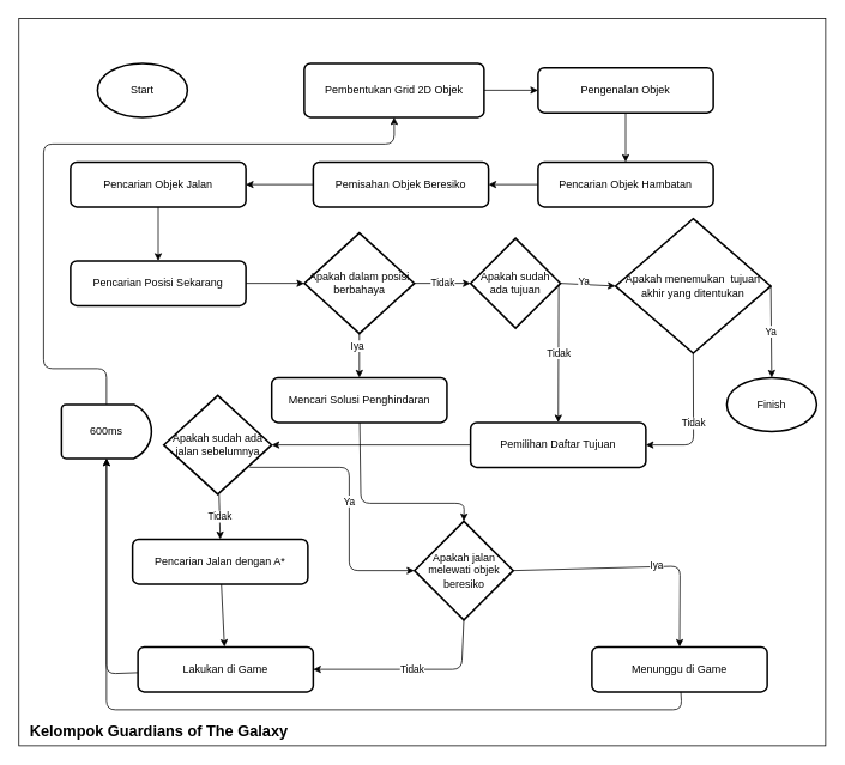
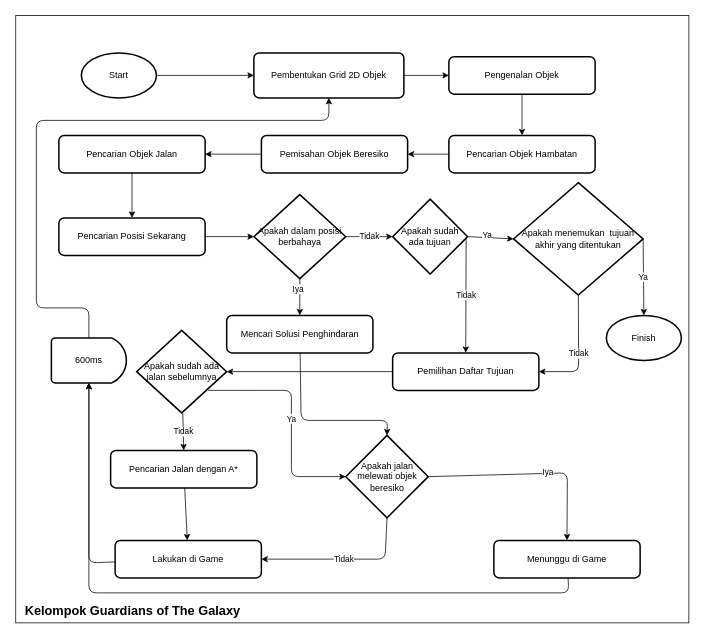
  <mxCell id="0" />
  <mxCell id="1" parent="0" />
  <mxCell id="2" value="" style="rounded=0;whiteSpace=wrap;html=1;" parent="1" vertex="1"><mxGeometry x="20.5" y="20" width="897.5" height="810" as="geometry" /></mxCell>
+ <mxCell id="3" style="edgeStyle=none;html=1;" parent="1" source="4" target="8" edge="1"><mxGeometry relative="1" as="geometry" /></mxCell>
  <mxCell id="4" value="Start" style="strokeWidth=2;html=1;shape=mxgraph.flowchart.start_1;whiteSpace=wrap;" parent="1" vertex="1"><mxGeometry x="108" y="70" width="100" height="60" as="geometry" /></mxCell>
  <mxCell id="5" style="edgeStyle=none;html=1;entryX=0.5;entryY=0;entryDx=0;entryDy=0;" edge="1" parent="1" source="6" target="18"><mxGeometry relative="1" as="geometry" /></mxCell>
  <mxCell id="6" value="Pengenalan Objek" style="rounded=1;whiteSpace=wrap;html=1;absoluteArcSize=1;arcSize=14;strokeWidth=2;" parent="1" vertex="1"><mxGeometry x="598" y="75" width="195" height="50" as="geometry" /></mxCell>
  <mxCell id="7" value="" style="edgeStyle=none;html=1;" parent="1" source="8" target="6" edge="1"><mxGeometry relative="1" as="geometry" /></mxCell>
  <mxCell id="8" value="Pembentukan Grid 2D Objek" style="rounded=1;whiteSpace=wrap;html=1;absoluteArcSize=1;arcSize=14;strokeWidth=2;" parent="1" vertex="1"><mxGeometry x="338" y="70" width="200" height="60" as="geometry" /></mxCell>
  <mxCell id="9" style="edgeStyle=none;html=1;exitX=0;exitY=0.5;exitDx=0;exitDy=0;entryX=1;entryY=0.5;entryDx=0;entryDy=0;entryPerimeter=0;" parent="1" source="10" target="29" edge="1"><mxGeometry relative="1" as="geometry" /></mxCell>
  <mxCell id="10" value="Pemilihan Daftar Tujuan" style="rounded=1;whiteSpace=wrap;html=1;absoluteArcSize=1;arcSize=14;strokeWidth=2;" parent="1" vertex="1"><mxGeometry x="523" y="470" width="195" height="50" as="geometry" /></mxCell>
  <mxCell id="11" value="" style="edgeStyle=none;html=1;entryX=0;entryY=0.5;entryDx=0;entryDy=0;entryPerimeter=0;" parent="1" source="12" target="46" edge="1"><mxGeometry relative="1" as="geometry"><mxPoint x="325.5" y="315" as="targetPoint" /></mxGeometry></mxCell>
  <mxCell id="12" value="Pencarian Posisi Sekarang" style="rounded=1;whiteSpace=wrap;html=1;absoluteArcSize=1;arcSize=14;strokeWidth=2;" parent="1" vertex="1"><mxGeometry x="78" y="290" width="195" height="50" as="geometry" /></mxCell>
  <mxCell id="13" value="Tidak" style="edgeStyle=none;html=1;entryX=0.5;entryY=0;entryDx=0;entryDy=0;" parent="1" target="10" edge="1"><mxGeometry relative="1" as="geometry"><mxPoint x="621" y="315" as="sourcePoint" /></mxGeometry></mxCell>
  <mxCell id="14" style="edgeStyle=none;html=1;exitX=1;exitY=0.5;exitDx=0;exitDy=0;exitPerimeter=0;entryX=0;entryY=0.5;entryDx=0;entryDy=0;entryPerimeter=0;" parent="1" source="16" target="37" edge="1"><mxGeometry relative="1" as="geometry"><mxPoint x="665" y="880" as="sourcePoint" /><mxPoint x="673" y="353" as="targetPoint" /></mxGeometry></mxCell>
  <mxCell id="15" value="Ya" style="edgeLabel;html=1;align=center;verticalAlign=middle;resizable=0;points=[];" parent="14" vertex="1" connectable="0"><mxGeometry x="-0.196" y="4" relative="1" as="geometry"><mxPoint as="offset" /></mxGeometry></mxCell>
  <mxCell id="16" value="Apakah sudah ada tujuan" style="strokeWidth=2;html=1;shape=mxgraph.flowchart.decision;whiteSpace=wrap;" parent="1" vertex="1"><mxGeometry x="523" y="265" width="100" height="100" as="geometry" /></mxCell>
  <mxCell id="17" style="edgeStyle=none;html=1;entryX=1;entryY=0.5;entryDx=0;entryDy=0;" parent="1" source="18" target="22" edge="1"><mxGeometry relative="1" as="geometry" /></mxCell>
  <mxCell id="18" value="&lt;span&gt;Pencarian Objek Hambatan&lt;/span&gt;" style="rounded=1;whiteSpace=wrap;html=1;absoluteArcSize=1;arcSize=14;strokeWidth=2;" parent="1" vertex="1"><mxGeometry x="598" y="180" width="195" height="50" as="geometry" /></mxCell>
  <mxCell id="19" value="" style="edgeStyle=none;html=1;" parent="1" source="20" target="26" edge="1"><mxGeometry relative="1" as="geometry" /></mxCell>
  <mxCell id="20" value="Pencarian Jalan dengan A*" style="rounded=1;whiteSpace=wrap;html=1;absoluteArcSize=1;arcSize=14;strokeWidth=2;" parent="1" vertex="1"><mxGeometry x="147" y="600" width="195" height="50" as="geometry" /></mxCell>
  <mxCell id="21" style="edgeStyle=none;html=1;entryX=1;entryY=0.5;entryDx=0;entryDy=0;" parent="1" source="22" target="24" edge="1"><mxGeometry relative="1" as="geometry" /></mxCell>
  <mxCell id="22" value="Pemisahan Objek Beresiko" style="rounded=1;whiteSpace=wrap;html=1;absoluteArcSize=1;arcSize=14;strokeWidth=2;" parent="1" vertex="1"><mxGeometry x="348" y="180" width="195" height="50" as="geometry" /></mxCell>
  <mxCell id="23" value="" style="edgeStyle=none;html=1;" parent="1" source="24" target="12" edge="1"><mxGeometry relative="1" as="geometry" /></mxCell>
  <mxCell id="24" value="&lt;span&gt;Pencarian Objek Jalan&lt;/span&gt;" style="rounded=1;whiteSpace=wrap;html=1;absoluteArcSize=1;arcSize=14;strokeWidth=2;" parent="1" vertex="1"><mxGeometry x="78" y="180" width="195" height="50" as="geometry" /></mxCell>
  <mxCell id="25" style="edgeStyle=none;html=1;entryX=0.5;entryY=1;entryDx=0;entryDy=0;entryPerimeter=0;" parent="1" source="26" target="42" edge="1"><mxGeometry relative="1" as="geometry"><Array as="points"><mxPoint x="118" y="750" /></Array></mxGeometry></mxCell>
  <mxCell id="26" value="Lakukan di Game" style="rounded=1;whiteSpace=wrap;html=1;absoluteArcSize=1;arcSize=14;strokeWidth=2;" parent="1" vertex="1"><mxGeometry x="153" y="720" width="195" height="50" as="geometry" /></mxCell>
  <mxCell id="27" value="Tidak" style="edgeStyle=none;html=1;entryX=0.5;entryY=0;entryDx=0;entryDy=0;" parent="1" source="29" target="20" edge="1"><mxGeometry relative="1" as="geometry" /></mxCell>
  <mxCell id="28" value="Ya" style="edgeStyle=none;html=1;exitX=0.794;exitY=0.727;exitDx=0;exitDy=0;exitPerimeter=0;entryX=0;entryY=0.5;entryDx=0;entryDy=0;entryPerimeter=0;" parent="1" source="29" target="33" edge="1"><mxGeometry relative="1" as="geometry"><Array as="points"><mxPoint x="388" y="520" /><mxPoint x="388" y="635" /></Array></mxGeometry></mxCell>
  <mxCell id="29" value="Apakah sudah ada jalan sebelumnya" style="strokeWidth=2;html=1;shape=mxgraph.flowchart.decision;whiteSpace=wrap;" parent="1" vertex="1"><mxGeometry x="181.75" y="440" width="120" height="110" as="geometry" /></mxCell>
  <mxCell id="30" value="Tidak" style="edgeStyle=none;html=1;exitX=0.5;exitY=1;exitDx=0;exitDy=0;exitPerimeter=0;entryX=1;entryY=0.5;entryDx=0;entryDy=0;" parent="1" source="33" target="26" edge="1"><mxGeometry relative="1" as="geometry"><mxPoint x="502.25" y="830" as="sourcePoint" /><mxPoint x="448.25" y="930" as="targetPoint" /><Array as="points"><mxPoint x="513" y="745" /></Array></mxGeometry></mxCell>
  <mxCell id="31" style="edgeStyle=none;html=1;exitX=1;exitY=0.5;exitDx=0;exitDy=0;exitPerimeter=0;entryX=0.5;entryY=0;entryDx=0;entryDy=0;" parent="1" source="33" target="40" edge="1"><mxGeometry relative="1" as="geometry"><Array as="points"><mxPoint x="756" y="630" /></Array><mxPoint x="428.25" y="1040" as="targetPoint" /></mxGeometry></mxCell>
  <mxCell id="32" value="Iya" style="edgeLabel;html=1;align=center;verticalAlign=middle;resizable=0;points=[];" parent="31" vertex="1" connectable="0"><mxGeometry x="0.153" y="2" relative="1" as="geometry"><mxPoint as="offset" /></mxGeometry></mxCell>
  <mxCell id="33" value="Apakah jalan melewati objek beresiko" style="strokeWidth=2;html=1;shape=mxgraph.flowchart.decision;whiteSpace=wrap;" parent="1" vertex="1"><mxGeometry x="460.5" y="580" width="110" height="110" as="geometry" /></mxCell>
  <mxCell id="34" value="Finish" style="strokeWidth=2;html=1;shape=mxgraph.flowchart.start_1;whiteSpace=wrap;" parent="1" vertex="1"><mxGeometry x="808" y="420" width="100" height="60" as="geometry" /></mxCell>
  <mxCell id="35" value="Ya" style="edgeStyle=none;html=1;exitX=1;exitY=0.5;exitDx=0;exitDy=0;exitPerimeter=0;entryX=0.5;entryY=0;entryDx=0;entryDy=0;entryPerimeter=0;" parent="1" source="37" target="34" edge="1"><mxGeometry relative="1" as="geometry"><mxPoint x="1262.5" y="1600" as="targetPoint" /></mxGeometry></mxCell>
  <mxCell id="36" value="Tidak" style="edgeStyle=none;html=1;entryX=1;entryY=0.5;entryDx=0;entryDy=0;exitX=0.5;exitY=1;exitDx=0;exitDy=0;exitPerimeter=0;" parent="1" source="37" target="10" edge="1"><mxGeometry relative="1" as="geometry"><mxPoint x="578" y="540" as="targetPoint" /><Array as="points"><mxPoint x="771" y="495" /></Array></mxGeometry></mxCell>
  <mxCell id="37" value="Apakah menemukan&amp;nbsp; tujuan akhir yang ditentukan" style="strokeWidth=2;html=1;shape=mxgraph.flowchart.decision;whiteSpace=wrap;" parent="1" vertex="1"><mxGeometry x="684.25" y="243" width="172.75" height="150" as="geometry" /></mxCell>
  <mxCell id="38" value="Kelompok Guardians of The Galaxy" style="text;html=1;align=center;verticalAlign=middle;resizable=0;points=[];autosize=1;strokeColor=none;fontSize=17;fontStyle=1" parent="1" vertex="1"><mxGeometry x="25.5" y="800" width="300" height="30" as="geometry" /></mxCell>
  <mxCell id="39" style="edgeStyle=none;html=1;entryX=0.5;entryY=1;entryDx=0;entryDy=0;entryPerimeter=0;" parent="1" source="40" target="42" edge="1"><mxGeometry relative="1" as="geometry"><mxPoint x="68" y="520" as="targetPoint" /><Array as="points"><mxPoint x="758" y="790" /><mxPoint x="118" y="790" /></Array></mxGeometry></mxCell>
  <mxCell id="40" value="Menunggu di Game" style="rounded=1;whiteSpace=wrap;html=1;absoluteArcSize=1;arcSize=14;strokeWidth=2;" parent="1" vertex="1"><mxGeometry x="658" y="720" width="195" height="50" as="geometry" /></mxCell>
  <mxCell id="41" style="edgeStyle=none;html=1;entryX=0.5;entryY=1;entryDx=0;entryDy=0;" parent="1" source="42" target="8" edge="1"><mxGeometry relative="1" as="geometry"><Array as="points"><mxPoint x="118" y="410" /><mxPoint x="48" y="410" /><mxPoint x="48" y="160" /><mxPoint x="438" y="160" /></Array></mxGeometry></mxCell>
  <mxCell id="42" value="600ms" style="strokeWidth=2;html=1;shape=mxgraph.flowchart.delay;whiteSpace=wrap;" parent="1" vertex="1"><mxGeometry x="68" y="450" width="100" height="60" as="geometry" /></mxCell>
  <mxCell id="43" value="Tidak" style="edgeStyle=none;html=1;entryX=0;entryY=0.5;entryDx=0;entryDy=0;entryPerimeter=0;" parent="1" source="46" target="16" edge="1"><mxGeometry relative="1" as="geometry" /></mxCell>
  <mxCell id="44" style="edgeStyle=none;html=1;" parent="1" source="46" target="48" edge="1"><mxGeometry relative="1" as="geometry" /></mxCell>
  <mxCell id="45" value="Iya" style="edgeLabel;html=1;align=center;verticalAlign=middle;resizable=0;points=[];" parent="44" vertex="1" connectable="0"><mxGeometry x="-0.455" y="-3" relative="1" as="geometry"><mxPoint as="offset" /></mxGeometry></mxCell>
  <mxCell id="46" value="Apakah dalam posisi berbahaya" style="strokeWidth=2;html=1;shape=mxgraph.flowchart.decision;whiteSpace=wrap;" parent="1" vertex="1"><mxGeometry x="338" y="259" width="122.5" height="112" as="geometry" /></mxCell>
  <mxCell id="47" style="edgeStyle=none;html=1;entryX=0.5;entryY=0;entryDx=0;entryDy=0;entryPerimeter=0;" parent="1" source="48" target="33" edge="1"><mxGeometry relative="1" as="geometry"><Array as="points"><mxPoint x="401" y="560" /><mxPoint x="516" y="560" /></Array></mxGeometry></mxCell>
  <mxCell id="48" value="Mencari Solusi Penghindaran" style="rounded=1;whiteSpace=wrap;html=1;absoluteArcSize=1;arcSize=14;strokeWidth=2;" parent="1" vertex="1"><mxGeometry x="301.75" y="420" width="195" height="50" as="geometry" /></mxCell>
